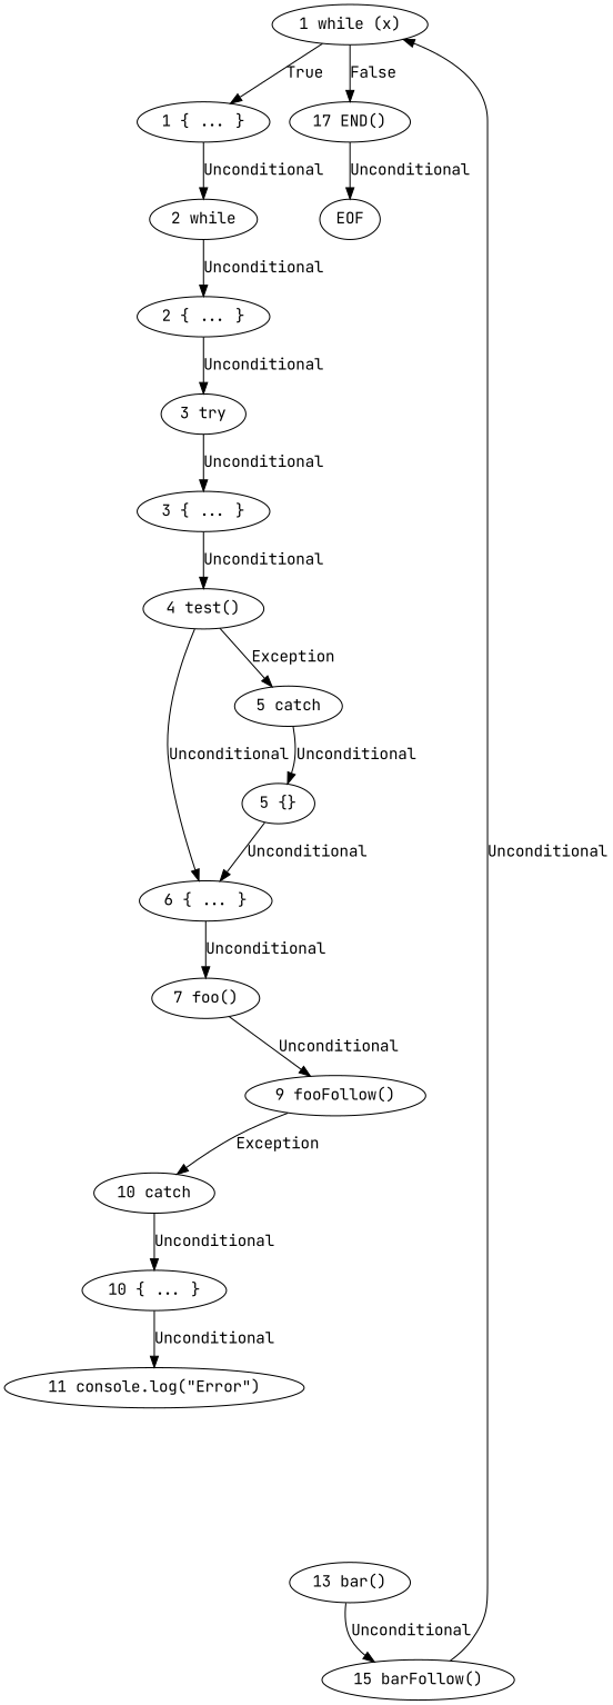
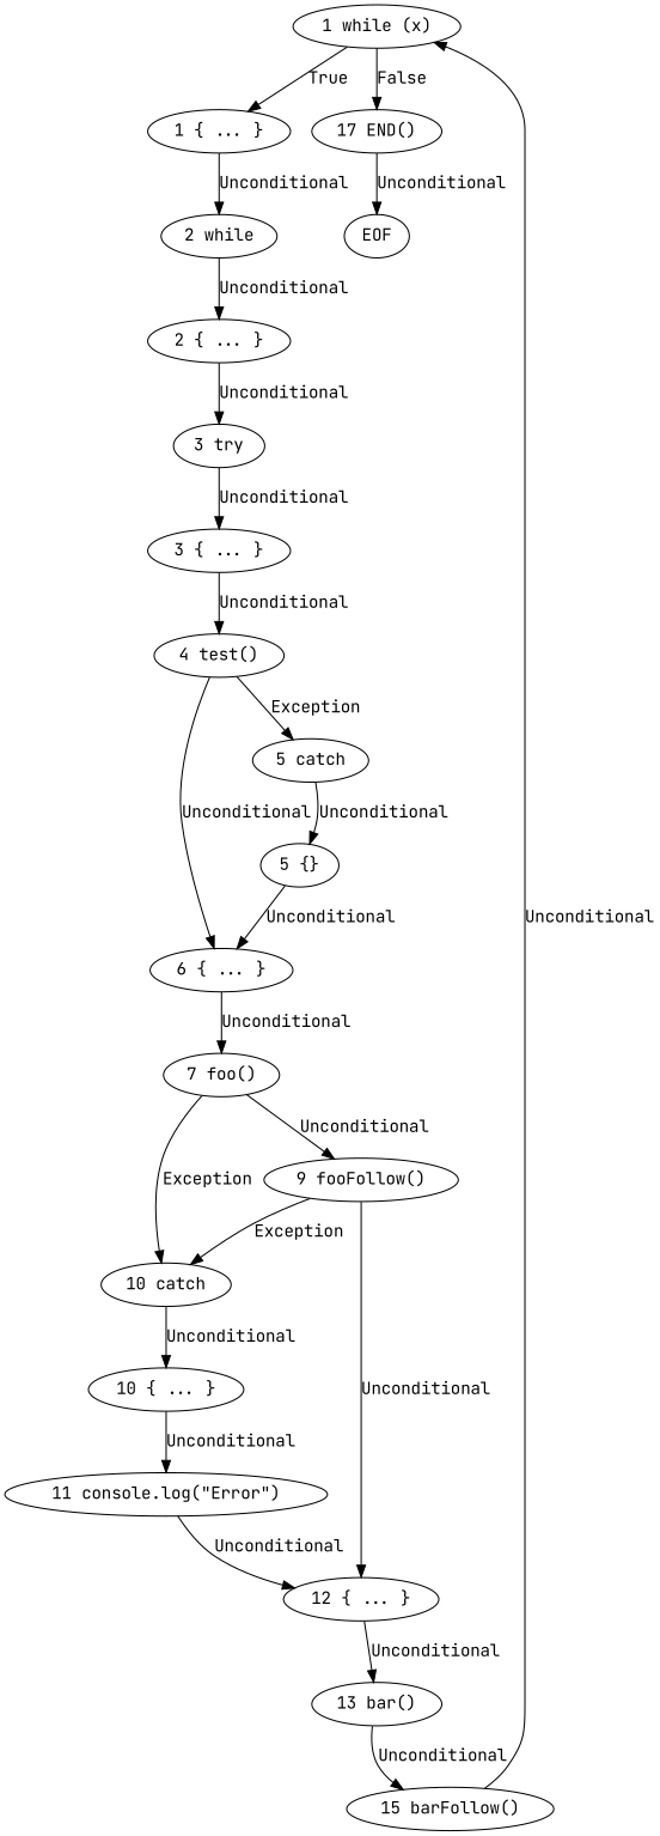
  digraph {
    fontname="JetBrains Mono"
    node [fontname="JetBrains Mono"]
    edge [fontname="JetBrains Mono"]
    n1 [label="1 while (x)"]
    n2 [label="1 { ... }"]
    n3 [label="17 END()"]
    n4 [label="2 while"]
    n5 [label=EOF]
    n6 [label="2 { ... }"]
    n7 [label="3 try"]
    n8 [label="3 { ... }"]
    n9 [label="4 test()"]
    n10 [label="5 catch"]
    n11 [label="6 { ... }"]
    n12 [label="5 {}"]
    n13 [label="7 foo()"]
    n14 [label="9 fooFollow()"]
    n15 [label="10 catch"]
+   n16 [label="12 { ... }"]
    n17 [label="10 { ... }"]
    n18 [label="13 bar()"]
    n19 [label="11 console.log(\"Error\")"]
    n20 [label="15 barFollow()"]
    n1 -> n2 [label=True]
    n1 -> n3 [label=False]
    n2 -> n4 [label=Unconditional]
    n3 -> n5 [label=Unconditional]
    n4 -> n6 [label=Unconditional]
    n6 -> n7 [label=Unconditional]
    n7 -> n8 [label=Unconditional]
    n8 -> n9 [label=Unconditional]
    n9 -> n10 [label=Exception]
    n9 -> n11 [label=Unconditional]
    n10 -> n12 [label=Unconditional]
    n11 -> n13 [label=Unconditional]
    n12 -> n11 [label=Unconditional]
    n13 -> n14 [label=Unconditional]
+   n13 -> n15 [label=Exception]
    n14 -> n15 [label=Exception]
+   n14 -> n16 [label=Unconditional]
    n15 -> n17 [label=Unconditional]
+   n16 -> n18 [label=Unconditional]
    n17 -> n19 [label=Unconditional]
    n18 -> n20 [label=Unconditional]
+   n19 -> n16 [label=Unconditional]
    n20 -> n1 [label=Unconditional]
  }
